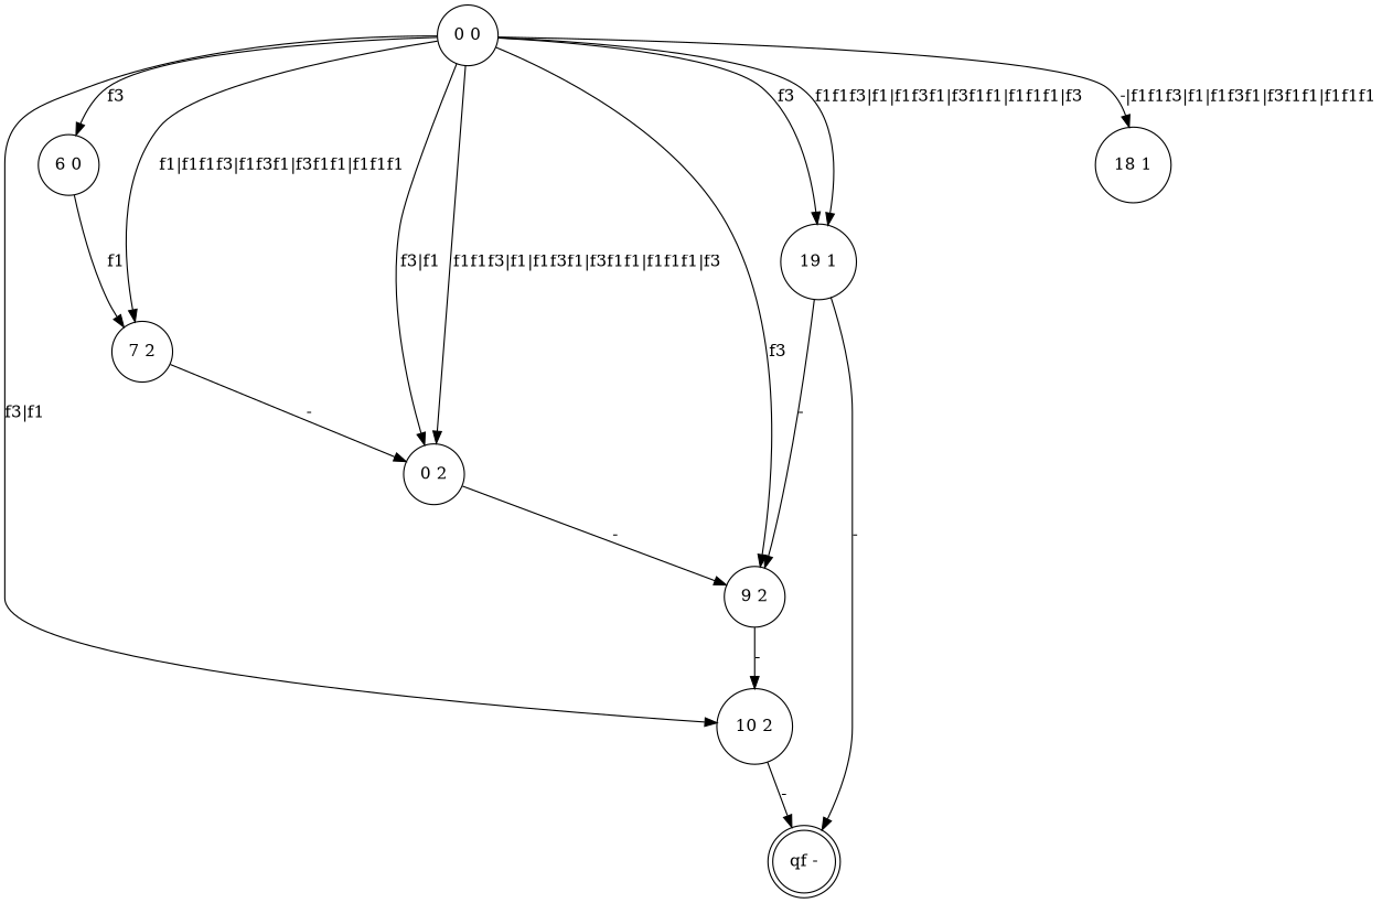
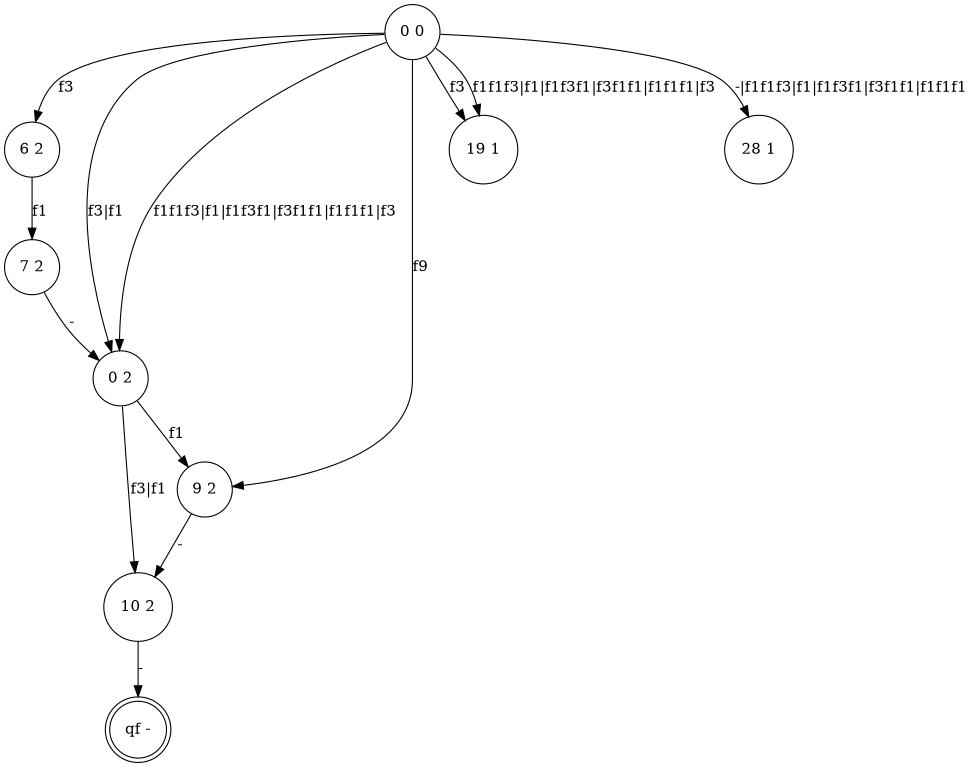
  digraph {
    node [shape=circle]
    "qf -" [shape=doublecircle]
    "10 2"
-   "6 2" [label="6 0"]
+   "6 2"
    "7 2"
    n5 [label="0 2"]
    "9 2"
    "19 1"
    "0 0"
-   "18 1"
+   "18 1" [label="28 1"]
    "10 2" -> "qf -" [label="-"]
    "6 2" -> "7 2" [label=f1]
    "7 2" -> n5 [label="-"]
-   n5 -> "9 2" [label="-"]
+   n5 -> "9 2" [label=f1]
    "9 2" -> "10 2" [label="-"]
-   "19 1" -> "qf -" [label="-"]
-   "19 1" -> "9 2" [label="-"]
-   "0 0" -> "10 2" [label="f3|f1"]
+   n5 -> "10 2" [label="f3|f1"]
    "0 0" -> "6 2" [label=f3]
-   "0 0" -> "7 2" [label="f1|f1f1f3|f1f3f1|f3f1f1|f1f1f1"]
    "0 0" -> n5 [label="f3|f1"]
    "0 0" -> n5 [label="f1f1f3|f1|f1f3f1|f3f1f1|f1f1f1|f3"]
-   "0 0" -> "9 2" [label=f3]
+   "0 0" -> "9 2" [label=f9]
    "0 0" -> "19 1" [label=f3]
    "0 0" -> "19 1" [label="f1f1f3|f1|f1f3f1|f3f1f1|f1f1f1|f3"]
    "0 0" -> "18 1" [label="-|f1f1f3|f1|f1f3f1|f3f1f1|f1f1f1"]
  }
